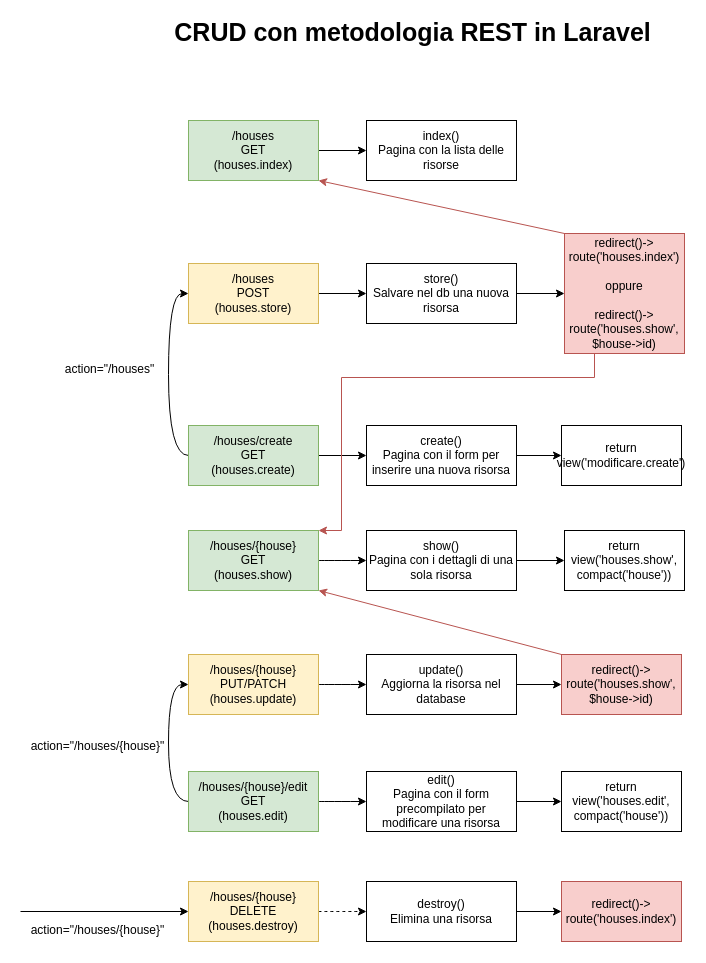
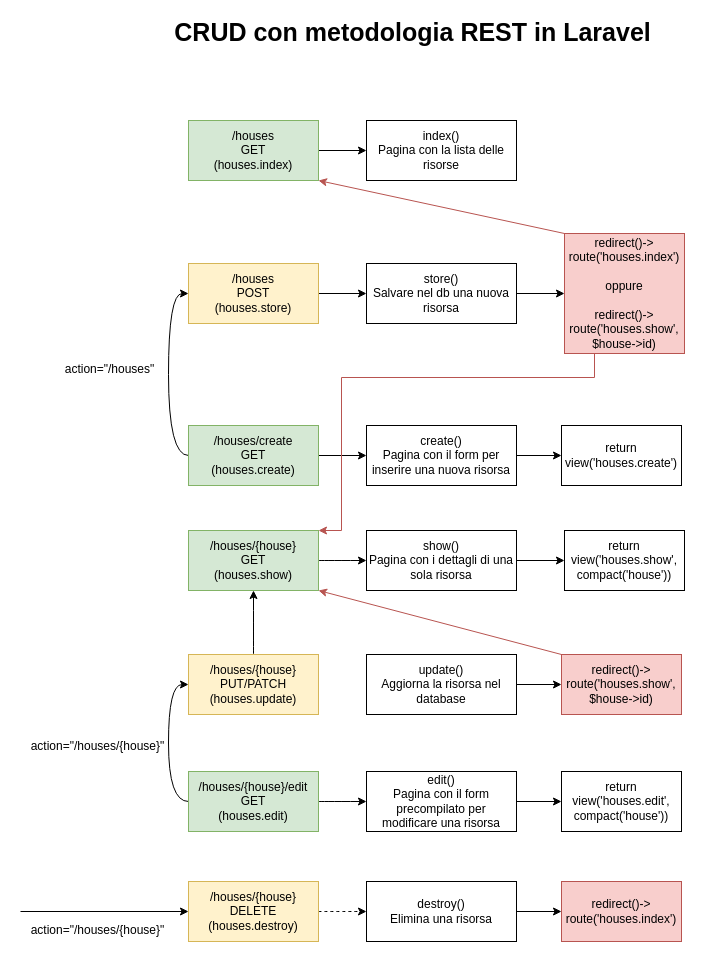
  <mxCell id="0" />
  <mxCell id="1" parent="0" />
  <mxCell id="2" value="" style="edgeStyle=orthogonalEdgeStyle;rounded=0;orthogonalLoop=1;jettySize=auto;html=1;" edge="1" parent="1" source="3" target="15"><mxGeometry relative="1" as="geometry" /></mxCell>
  <mxCell id="3" value="/houses&lt;br&gt;GET&lt;br&gt;(houses.index)" style="rounded=0;whiteSpace=wrap;html=1;fillColor=#d5e8d4;strokeColor=#82b366;" vertex="1" parent="1"><mxGeometry x="188" y="120" width="130" height="60" as="geometry" /></mxCell>
  <mxCell id="4" value="" style="edgeStyle=orthogonalEdgeStyle;rounded=0;orthogonalLoop=1;jettySize=auto;html=1;" edge="1" parent="1" source="5" target="17"><mxGeometry relative="1" as="geometry" /></mxCell>
  <mxCell id="5" value="/houses&lt;br&gt;POST&lt;br&gt;(houses.store)" style="rounded=0;whiteSpace=wrap;html=1;fillColor=#fff2cc;strokeColor=#d6b656;" vertex="1" parent="1"><mxGeometry x="188" y="263" width="130" height="60" as="geometry" /></mxCell>
  <mxCell id="6" value="" style="edgeStyle=orthogonalEdgeStyle;rounded=0;orthogonalLoop=1;jettySize=auto;html=1;" edge="1" parent="1" source="8" target="19"><mxGeometry relative="1" as="geometry" /></mxCell>
  <mxCell id="7" style="edgeStyle=orthogonalEdgeStyle;curved=1;rounded=0;orthogonalLoop=1;jettySize=auto;html=1;exitX=0;exitY=0.5;exitDx=0;exitDy=0;entryX=0;entryY=0.5;entryDx=0;entryDy=0;" edge="1" parent="1" source="8" target="5"><mxGeometry relative="1" as="geometry" /></mxCell>
  <mxCell id="8" value="/houses/create&lt;br&gt;GET&lt;br&gt;(houses.create)" style="rounded=0;whiteSpace=wrap;html=1;fillColor=#d5e8d4;strokeColor=#82b366;" vertex="1" parent="1"><mxGeometry x="188" y="425" width="130" height="60" as="geometry" /></mxCell>
  <mxCell id="9" value="" style="edgeStyle=orthogonalEdgeStyle;curved=1;rounded=0;orthogonalLoop=1;jettySize=auto;html=1;" edge="1" parent="1" source="10" target="22"><mxGeometry relative="1" as="geometry" /></mxCell>
  <mxCell id="10" value="/houses/{house}&lt;br&gt;GET&lt;br&gt;(houses.show)" style="rounded=0;whiteSpace=wrap;html=1;fillColor=#d5e8d4;strokeColor=#82b366;" vertex="1" parent="1"><mxGeometry x="188" y="530" width="130" height="60" as="geometry" /></mxCell>
- <mxCell id="11" value="" style="edgeStyle=orthogonalEdgeStyle;curved=1;rounded=0;orthogonalLoop=1;jettySize=auto;html=1;" edge="1" parent="1" source="12" target="30"><mxGeometry relative="1" as="geometry" /></mxCell>
+ <mxCell id="11" value="" style="edgeStyle=orthogonalEdgeStyle;curved=1;rounded=0;orthogonalLoop=1;jettySize=auto;html=1;" edge="1" parent="1" source="12" target="10"><mxGeometry relative="1" as="geometry" /></mxCell>
  <mxCell id="12" value="/houses/{house}&lt;br&gt;PUT/PATCH&lt;br&gt;(houses.update)" style="rounded=0;whiteSpace=wrap;html=1;fillColor=#fff2cc;strokeColor=#d6b656;" vertex="1" parent="1"><mxGeometry x="188" y="654" width="130" height="60" as="geometry" /></mxCell>
  <mxCell id="13" value="" style="edgeStyle=orthogonalEdgeStyle;curved=1;rounded=0;orthogonalLoop=1;jettySize=auto;html=1;dashed=1;" edge="1" parent="1" source="14" target="32"><mxGeometry relative="1" as="geometry" /></mxCell>
  <mxCell id="14" value="/houses/{house}&lt;br&gt;DELETE&lt;br&gt;(houses.destroy)" style="rounded=0;whiteSpace=wrap;html=1;fillColor=#fff2cc;strokeColor=#d6b656;" vertex="1" parent="1"><mxGeometry x="188" y="881" width="130" height="60" as="geometry" /></mxCell>
  <mxCell id="15" value="index()&lt;br&gt;Pagina con la lista delle risorse" style="rounded=0;whiteSpace=wrap;html=1;" vertex="1" parent="1"><mxGeometry x="366" y="120" width="150" height="60" as="geometry" /></mxCell>
  <mxCell id="16" value="" style="edgeStyle=orthogonalEdgeStyle;rounded=0;orthogonalLoop=1;jettySize=auto;html=1;fontSize=25;" edge="1" parent="1" source="17" target="43"><mxGeometry relative="1" as="geometry" /></mxCell>
  <mxCell id="17" value="store()&lt;br&gt;Salvare nel db una nuova risorsa" style="whiteSpace=wrap;html=1;rounded=0;" vertex="1" parent="1"><mxGeometry x="366" y="263" width="150" height="60" as="geometry" /></mxCell>
  <mxCell id="18" value="" style="edgeStyle=orthogonalEdgeStyle;rounded=0;orthogonalLoop=1;jettySize=auto;html=1;fontSize=25;" edge="1" parent="1" source="19" target="36"><mxGeometry relative="1" as="geometry" /></mxCell>
  <mxCell id="19" value="create()&lt;br&gt;Pagina con il form per inserire una nuova risorsa" style="whiteSpace=wrap;html=1;rounded=0;" vertex="1" parent="1"><mxGeometry x="366" y="425" width="150" height="60" as="geometry" /></mxCell>
  <mxCell id="20" value="action=&quot;/houses&quot;" style="text;html=1;align=center;verticalAlign=middle;resizable=0;points=[];autosize=1;strokeColor=none;fillColor=none;" vertex="1" parent="1"><mxGeometry x="59" y="360" width="100" height="18" as="geometry" /></mxCell>
  <mxCell id="21" value="" style="edgeStyle=orthogonalEdgeStyle;rounded=0;orthogonalLoop=1;jettySize=auto;html=1;fontSize=25;" edge="1" parent="1" source="22" target="44"><mxGeometry relative="1" as="geometry" /></mxCell>
  <mxCell id="22" value="show()&lt;br&gt;Pagina con i dettagli di una sola risorsa" style="whiteSpace=wrap;html=1;rounded=0;" vertex="1" parent="1"><mxGeometry x="366" y="530" width="150" height="60" as="geometry" /></mxCell>
  <mxCell id="23" value="" style="edgeStyle=orthogonalEdgeStyle;curved=1;rounded=0;orthogonalLoop=1;jettySize=auto;html=1;" edge="1" parent="1" source="25" target="27"><mxGeometry relative="1" as="geometry" /></mxCell>
  <mxCell id="24" style="edgeStyle=orthogonalEdgeStyle;curved=1;rounded=0;orthogonalLoop=1;jettySize=auto;html=1;exitX=0;exitY=0.5;exitDx=0;exitDy=0;entryX=0;entryY=0.5;entryDx=0;entryDy=0;" edge="1" parent="1" source="25" target="12"><mxGeometry relative="1" as="geometry" /></mxCell>
  <mxCell id="25" value="/houses/{house}/edit&lt;br&gt;GET&lt;br&gt;(houses.edit)" style="rounded=0;whiteSpace=wrap;html=1;fillColor=#d5e8d4;strokeColor=#82b366;" vertex="1" parent="1"><mxGeometry x="188" y="771" width="130" height="60" as="geometry" /></mxCell>
  <mxCell id="26" value="" style="edgeStyle=orthogonalEdgeStyle;rounded=0;orthogonalLoop=1;jettySize=auto;html=1;fontSize=25;" edge="1" parent="1" source="27" target="37"><mxGeometry relative="1" as="geometry" /></mxCell>
  <mxCell id="27" value="edit()&lt;br&gt;Pagina con il form precompilato per modificare una risorsa" style="whiteSpace=wrap;html=1;rounded=0;" vertex="1" parent="1"><mxGeometry x="366" y="771" width="150" height="60" as="geometry" /></mxCell>
  <mxCell id="28" value="action=&quot;/houses/{house}&quot;" style="text;html=1;align=center;verticalAlign=middle;resizable=0;points=[];autosize=1;strokeColor=none;fillColor=none;" vertex="1" parent="1"><mxGeometry x="25" y="737" width="144" height="18" as="geometry" /></mxCell>
  <mxCell id="29" value="" style="edgeStyle=orthogonalEdgeStyle;rounded=0;orthogonalLoop=1;jettySize=auto;html=1;fontSize=25;" edge="1" parent="1" source="30" target="40"><mxGeometry relative="1" as="geometry" /></mxCell>
  <mxCell id="30" value="update()&lt;br&gt;Aggiorna la risorsa nel database" style="whiteSpace=wrap;html=1;rounded=0;" vertex="1" parent="1"><mxGeometry x="366" y="654" width="150" height="60" as="geometry" /></mxCell>
  <mxCell id="31" value="" style="edgeStyle=orthogonalEdgeStyle;rounded=0;orthogonalLoop=1;jettySize=auto;html=1;fontSize=25;" edge="1" parent="1" source="32" target="38"><mxGeometry relative="1" as="geometry" /></mxCell>
  <mxCell id="32" value="destroy()&lt;br&gt;Elimina una risorsa" style="whiteSpace=wrap;html=1;rounded=0;" vertex="1" parent="1"><mxGeometry x="366" y="881" width="150" height="60" as="geometry" /></mxCell>
  <mxCell id="33" value="action=&quot;/houses/{house}&quot;" style="text;html=1;align=center;verticalAlign=middle;resizable=0;points=[];autosize=1;strokeColor=none;fillColor=none;" vertex="1" parent="1"><mxGeometry x="25" y="921" width="144" height="18" as="geometry" /></mxCell>
  <mxCell id="34" value="" style="endArrow=classic;html=1;rounded=0;entryX=0;entryY=0.5;entryDx=0;entryDy=0;" edge="1" parent="1" target="14"><mxGeometry width="50" height="50" relative="1" as="geometry"><mxPoint x="20" y="911" as="sourcePoint" /><mxPoint x="416" y="871" as="targetPoint" /></mxGeometry></mxCell>
  <mxCell id="35" value="&lt;b&gt;&lt;font style=&quot;font-size: 25px&quot;&gt;CRUD con metodologia REST in Laravel&lt;/font&gt;&lt;/b&gt;" style="text;html=1;align=center;verticalAlign=middle;resizable=0;points=[];autosize=1;strokeColor=none;fillColor=none;" vertex="1" parent="1"><mxGeometry x="169" y="20" width="486" height="22" as="geometry" /></mxCell>
- <mxCell id="36" value="return view('modificare.create')" style="whiteSpace=wrap;html=1;rounded=0;" vertex="1" parent="1"><mxGeometry x="561" y="425" width="120" height="60" as="geometry" /></mxCell>
+ <mxCell id="36" value="return view('houses.create')" style="whiteSpace=wrap;html=1;rounded=0;" vertex="1" parent="1"><mxGeometry x="561" y="425" width="120" height="60" as="geometry" /></mxCell>
  <mxCell id="37" value="&lt;span&gt;return view('houses.edit', compact('house'))&lt;/span&gt;" style="whiteSpace=wrap;html=1;rounded=0;" vertex="1" parent="1"><mxGeometry x="561" y="771" width="120" height="60" as="geometry" /></mxCell>
  <mxCell id="38" value="redirect()-&amp;gt;&lt;br&gt;route('houses.index')" style="whiteSpace=wrap;html=1;rounded=0;fillColor=#f8cecc;strokeColor=#b85450;" vertex="1" parent="1"><mxGeometry x="561" y="881" width="120" height="60" as="geometry" /></mxCell>
  <mxCell id="39" style="edgeStyle=none;rounded=0;orthogonalLoop=1;jettySize=auto;html=1;exitX=0;exitY=0;exitDx=0;exitDy=0;entryX=1;entryY=1;entryDx=0;entryDy=0;fontSize=25;fillColor=#f8cecc;strokeColor=#b85450;" edge="1" parent="1" source="40" target="10"><mxGeometry relative="1" as="geometry" /></mxCell>
  <mxCell id="40" value="redirect()-&amp;gt;&lt;br&gt;route('houses.show',&lt;br&gt;$house-&amp;gt;id)" style="whiteSpace=wrap;html=1;rounded=0;fillColor=#f8cecc;strokeColor=#b85450;" vertex="1" parent="1"><mxGeometry x="561" y="654" width="120" height="60" as="geometry" /></mxCell>
  <mxCell id="41" style="edgeStyle=none;rounded=0;orthogonalLoop=1;jettySize=auto;html=1;exitX=0;exitY=0;exitDx=0;exitDy=0;entryX=1;entryY=1;entryDx=0;entryDy=0;fontSize=25;fillColor=#f8cecc;strokeColor=#b85450;" edge="1" parent="1" source="43" target="3"><mxGeometry relative="1" as="geometry" /></mxCell>
  <mxCell id="42" style="edgeStyle=orthogonalEdgeStyle;rounded=0;orthogonalLoop=1;jettySize=auto;html=1;exitX=0.25;exitY=1;exitDx=0;exitDy=0;entryX=1;entryY=0;entryDx=0;entryDy=0;fontSize=25;fillColor=#f8cecc;strokeColor=#b85450;" edge="1" parent="1" source="43" target="10"><mxGeometry relative="1" as="geometry"><Array as="points"><mxPoint x="594" y="377" /><mxPoint x="341" y="377" /><mxPoint x="341" y="530" /></Array></mxGeometry></mxCell>
  <mxCell id="43" value="&lt;span&gt;redirect()-&amp;gt;&lt;/span&gt;&lt;br&gt;&lt;span&gt;route('houses.index')&lt;br&gt;&lt;/span&gt;&lt;br&gt;oppure&lt;br&gt;&lt;br&gt;redirect()-&amp;gt;&lt;br&gt;route('houses.show',&lt;br&gt;$house-&amp;gt;id)" style="whiteSpace=wrap;html=1;rounded=0;fillColor=#f8cecc;strokeColor=#b85450;" vertex="1" parent="1"><mxGeometry x="564" y="233" width="120" height="120" as="geometry" /></mxCell>
  <mxCell id="44" value="return view('houses.show', compact('house'))" style="whiteSpace=wrap;html=1;rounded=0;" vertex="1" parent="1"><mxGeometry x="564" y="530" width="120" height="60" as="geometry" /></mxCell>
